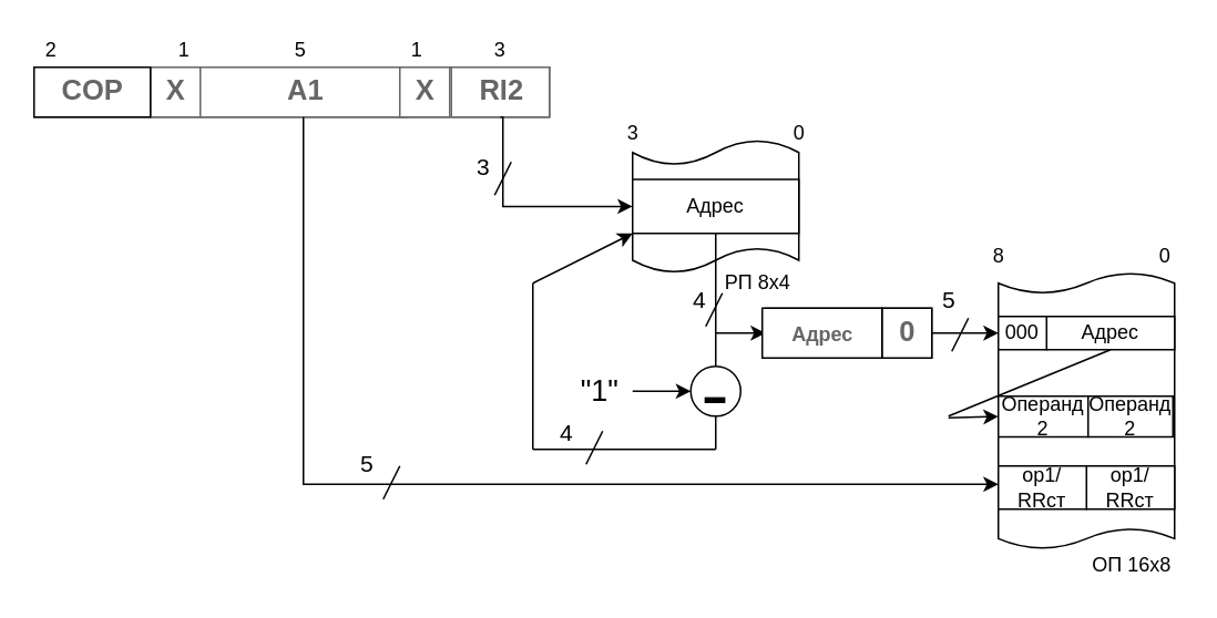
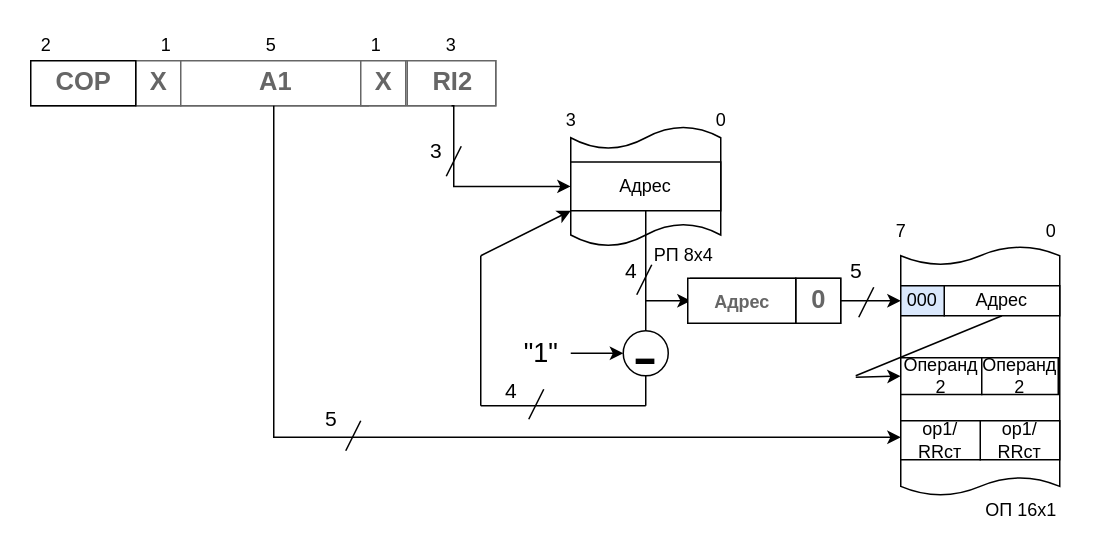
  <mxCell id="0" />
  <mxCell id="1" parent="0" />
  <mxCell id="2" value="A" style="strokeWidth=1;shadow=0;dashed=0;align=center;html=1;rSize=10;fillColor=#ffffff;strokeColor=#666666;" parent="1" vertex="1"><mxGeometry x="20" y="40" width="310" height="30" as="geometry" /></mxCell>
  <mxCell id="3" value="X" style="strokeColor=inherit;fillColor=inherit;gradientColor=inherit;strokeWidth=1;shadow=0;dashed=0;align=center;html=1;shape=mxgraph.mockup.rrect;rSize=0;fontSize=17;fontColor=#666666;fontStyle=1;resizeHeight=1;" parent="2" vertex="1"><mxGeometry width="30" height="30" relative="1" as="geometry"><mxPoint x="70" as="offset" /></mxGeometry></mxCell>
  <mxCell id="4" value="A1" style="strokeColor=inherit;fillColor=inherit;gradientColor=inherit;strokeWidth=1;shadow=0;dashed=0;align=center;html=1;shape=mxgraph.mockup.rrect;rSize=0;fontSize=17;fontColor=#666666;fontStyle=1;resizeHeight=1;" parent="2" vertex="1"><mxGeometry width="125" height="30" relative="1" as="geometry"><mxPoint x="100" as="offset" /></mxGeometry></mxCell>
  <mxCell id="5" value="RI2" style="strokeColor=inherit;fillColor=inherit;gradientColor=inherit;strokeWidth=1;shadow=0;dashed=0;align=center;html=1;rSize=10;fontSize=17;fontColor=#666666;fontStyle=1;resizeHeight=1;" parent="2" vertex="1"><mxGeometry x="1" width="59" height="30" relative="1" as="geometry"><mxPoint x="-59" as="offset" /></mxGeometry></mxCell>
  <mxCell id="6" value="&lt;p&gt;COP&lt;/p&gt;" style="strokeWidth=1;shadow=0;dashed=0;align=center;html=1;rSize=10;fontSize=17;fontColor=#666666;fontStyle=1;resizeHeight=1;" parent="2" vertex="1"><mxGeometry width="70" height="30" relative="1" as="geometry" /></mxCell>
  <mxCell id="7" value="X" style="strokeColor=inherit;fillColor=inherit;gradientColor=inherit;strokeWidth=1;shadow=0;dashed=0;align=center;html=1;shape=mxgraph.mockup.rrect;rSize=0;fontSize=17;fontColor=#666666;fontStyle=1;resizeHeight=1;" parent="2" vertex="1"><mxGeometry width="30" height="30" relative="1" as="geometry"><mxPoint x="220" as="offset" /></mxGeometry></mxCell>
  <mxCell id="8" value="" style="shape=tape;whiteSpace=wrap;html=1;strokeWidth=1;size=0.19" parent="1" vertex="1"><mxGeometry x="380" y="83.75" width="100" height="80" as="geometry" /></mxCell>
  <mxCell id="9" value="Адрес" style="rounded=0;whiteSpace=wrap;html=1;" parent="1" vertex="1"><mxGeometry x="380" y="107.5" width="100" height="32.5" as="geometry" /></mxCell>
  <mxCell id="10" value="" style="edgeStyle=elbowEdgeStyle;elbow=horizontal;endArrow=classic;html=1;rounded=0;entryX=0;entryY=0.5;entryDx=0;entryDy=0;exitX=0.5;exitY=1;exitDx=0;exitDy=0;" parent="1" source="5" target="9" edge="1"><mxGeometry width="50" height="50" relative="1" as="geometry"><mxPoint x="302" y="92" as="sourcePoint" /><mxPoint x="340" y="180" as="targetPoint" /><Array as="points"><mxPoint x="302" y="140" /></Array></mxGeometry></mxCell>
  <mxCell id="11" value="3" style="text;html=1;align=center;verticalAlign=middle;resizable=0;points=[];autosize=1;strokeColor=none;fillColor=none;" parent="1" vertex="1"><mxGeometry x="370" y="70" width="20" height="20" as="geometry" /></mxCell>
  <mxCell id="12" value="0" style="text;html=1;align=center;verticalAlign=middle;resizable=0;points=[];autosize=1;strokeColor=none;fillColor=none;" parent="1" vertex="1"><mxGeometry x="470" y="70" width="20" height="20" as="geometry" /></mxCell>
  <mxCell id="13" value="2" style="text;html=1;align=center;verticalAlign=middle;resizable=0;points=[];autosize=1;strokeColor=none;fillColor=none;" parent="1" vertex="1"><mxGeometry x="20" y="20" width="20" height="20" as="geometry" /></mxCell>
  <mxCell id="14" value="1" style="text;html=1;align=center;verticalAlign=middle;resizable=0;points=[];autosize=1;strokeColor=none;fillColor=none;" parent="1" vertex="1"><mxGeometry x="100" y="20" width="20" height="20" as="geometry" /></mxCell>
  <mxCell id="15" value="5" style="text;html=1;align=center;verticalAlign=middle;resizable=0;points=[];autosize=1;strokeColor=none;fillColor=none;" parent="1" vertex="1"><mxGeometry x="170" y="20" width="20" height="20" as="geometry" /></mxCell>
  <mxCell id="16" value="1" style="text;html=1;align=center;verticalAlign=middle;resizable=0;points=[];autosize=1;strokeColor=none;fillColor=none;" parent="1" vertex="1"><mxGeometry x="240" y="20" width="20" height="20" as="geometry" /></mxCell>
  <mxCell id="17" value="3" style="text;html=1;align=center;verticalAlign=middle;resizable=0;points=[];autosize=1;strokeColor=none;fillColor=none;" parent="1" vertex="1"><mxGeometry x="290" y="20" width="20" height="20" as="geometry" /></mxCell>
  <mxCell id="18" value="" style="shape=tape;whiteSpace=wrap;html=1;strokeWidth=1;size=0.075;" parent="1" vertex="1"><mxGeometry x="600" y="163.75" width="106" height="166.25" as="geometry" /></mxCell>
  <mxCell id="19" value="Адрес" style="rounded=0;whiteSpace=wrap;html=1;" parent="1" vertex="1"><mxGeometry x="629" y="190" width="77" height="20" as="geometry" /></mxCell>
  <mxCell id="20" value="Операнд 2" style="rounded=0;whiteSpace=wrap;html=1;" parent="1" vertex="1"><mxGeometry x="600" y="238" width="54" height="24.5" as="geometry" /></mxCell>
  <mxCell id="21" value="" style="edgeStyle=elbowEdgeStyle;elbow=horizontal;endArrow=classic;html=1;rounded=0;exitX=0.5;exitY=1;exitDx=0;exitDy=0;" parent="1" source="9" edge="1"><mxGeometry width="50" height="50" relative="1" as="geometry"><mxPoint x="430" y="160" as="sourcePoint" /><mxPoint x="460" y="200" as="targetPoint" /><Array as="points"><mxPoint x="430" y="208" /></Array></mxGeometry></mxCell>
  <mxCell id="22" value="РП 8x4" style="text;html=1;align=center;verticalAlign=middle;resizable=0;points=[];autosize=1;strokeColor=none;fillColor=none;" parent="1" vertex="1"><mxGeometry x="430" y="160" width="50" height="20" as="geometry" /></mxCell>
  <mxCell id="23" value="op1/&lt;br&gt;RRст" style="rounded=0;whiteSpace=wrap;html=1;" parent="1" vertex="1"><mxGeometry x="653" y="280" width="53" height="26" as="geometry" /></mxCell>
  <mxCell id="24" value="0" style="text;html=1;align=center;verticalAlign=middle;resizable=0;points=[];autosize=1;strokeColor=none;fillColor=none;" parent="1" vertex="1"><mxGeometry x="690" y="143.75" width="20" height="20" as="geometry" /></mxCell>
- <mxCell id="25" value="8" style="text;html=1;align=center;verticalAlign=middle;resizable=0;points=[];autosize=1;strokeColor=none;fillColor=none;" parent="1" vertex="1"><mxGeometry x="590" y="143.75" width="20" height="20" as="geometry" /></mxCell>
+ <mxCell id="25" value="7" style="text;html=1;align=center;verticalAlign=middle;resizable=0;points=[];autosize=1;strokeColor=none;fillColor=none;" parent="1" vertex="1"><mxGeometry x="590" y="143.75" width="20" height="20" as="geometry" /></mxCell>
  <mxCell id="26" value="" style="edgeStyle=elbowEdgeStyle;elbow=horizontal;endArrow=classic;html=1;rounded=0;" parent="1" source="4" edge="1"><mxGeometry width="50" height="50" relative="1" as="geometry"><mxPoint x="180.5" y="83.75" as="sourcePoint" /><mxPoint x="600" y="291" as="targetPoint" /><Array as="points"><mxPoint x="182" y="153.75" /></Array></mxGeometry></mxCell>
- <mxCell id="27" value="ОП 16x8" style="text;html=1;align=center;verticalAlign=middle;resizable=0;points=[];autosize=1;strokeColor=none;fillColor=none;" parent="1" vertex="1"><mxGeometry x="650" y="330" width="60" height="20" as="geometry" /></mxCell>
+ <mxCell id="27" value="ОП 16x1" style="text;html=1;align=center;verticalAlign=middle;resizable=0;points=[];autosize=1;strokeColor=none;fillColor=none;" parent="1" vertex="1"><mxGeometry x="650" y="330" width="60" height="20" as="geometry" /></mxCell>
  <mxCell id="28" value="&lt;font style=&quot;font-size: 48px;&quot; face=&quot;Verdana&quot;&gt;-&lt;/font&gt;" style="ellipse;whiteSpace=wrap;html=1;aspect=fixed;" parent="1" vertex="1"><mxGeometry x="415" y="220" width="30" height="30" as="geometry" /></mxCell>
  <mxCell id="29" value="" style="endArrow=none;html=1;rounded=0;fontFamily=Verdana;fontSize=48;exitX=0.5;exitY=0;exitDx=0;exitDy=0;" parent="1" source="28" edge="1"><mxGeometry width="50" height="50" relative="1" as="geometry"><mxPoint x="360" y="280" as="sourcePoint" /><mxPoint x="430" y="200" as="targetPoint" /></mxGeometry></mxCell>
  <mxCell id="30" value="" style="endArrow=none;html=1;rounded=0;fontFamily=Verdana;fontSize=48;entryX=0.5;entryY=1;entryDx=0;entryDy=0;" parent="1" target="28" edge="1"><mxGeometry width="50" height="50" relative="1" as="geometry"><mxPoint x="430" y="270" as="sourcePoint" /><mxPoint x="410" y="230" as="targetPoint" /></mxGeometry></mxCell>
  <mxCell id="31" value="&lt;font style=&quot;font-size: 18px;&quot;&gt;&quot;1&quot;&lt;/font&gt;" style="text;html=1;align=center;verticalAlign=middle;resizable=0;points=[];autosize=1;strokeColor=none;fillColor=none;fontSize=14;fontFamily=Helvetica;" parent="1" vertex="1"><mxGeometry x="340" y="225" width="40" height="20" as="geometry" /></mxCell>
  <mxCell id="32" value="" style="endArrow=classic;html=1;rounded=0;fontFamily=Helvetica;fontSize=18;entryX=0;entryY=0.5;entryDx=0;entryDy=0;" parent="1" target="28" edge="1"><mxGeometry width="50" height="50" relative="1" as="geometry"><mxPoint x="380" y="235" as="sourcePoint" /><mxPoint x="410" y="230" as="targetPoint" /></mxGeometry></mxCell>
  <mxCell id="33" value="" style="endArrow=none;html=1;rounded=0;fontFamily=Helvetica;fontSize=18;" parent="1" edge="1"><mxGeometry width="50" height="50" relative="1" as="geometry"><mxPoint x="320" y="270" as="sourcePoint" /><mxPoint x="430" y="270" as="targetPoint" /></mxGeometry></mxCell>
  <mxCell id="34" value="" style="endArrow=none;html=1;rounded=0;fontFamily=Helvetica;fontSize=18;" parent="1" edge="1"><mxGeometry width="50" height="50" relative="1" as="geometry"><mxPoint x="320" y="270" as="sourcePoint" /><mxPoint x="320" y="170" as="targetPoint" /></mxGeometry></mxCell>
  <mxCell id="35" value="" style="endArrow=classic;html=1;rounded=0;fontFamily=Helvetica;fontSize=18;entryX=0;entryY=1;entryDx=0;entryDy=0;" parent="1" target="9" edge="1"><mxGeometry width="50" height="50" relative="1" as="geometry"><mxPoint x="320" y="170" as="sourcePoint" /><mxPoint x="410" y="230" as="targetPoint" /></mxGeometry></mxCell>
  <mxCell id="36" value="" style="endArrow=none;html=1;rounded=0;fontFamily=Helvetica;fontSize=18;" parent="1" edge="1"><mxGeometry width="50" height="50" relative="1" as="geometry"><mxPoint x="230" y="300" as="sourcePoint" /><mxPoint x="240" y="280" as="targetPoint" /></mxGeometry></mxCell>
  <mxCell id="37" value="&lt;font style=&quot;font-size: 14px;&quot;&gt;5&lt;/font&gt;" style="text;html=1;align=center;verticalAlign=middle;resizable=0;points=[];autosize=1;strokeColor=none;fillColor=none;fontSize=18;fontFamily=Helvetica;" parent="1" vertex="1"><mxGeometry x="210" y="262.5" width="20" height="30" as="geometry" /></mxCell>
  <mxCell id="38" value="" style="endArrow=none;html=1;rounded=0;fontFamily=Helvetica;fontSize=14;entryX=0.5;entryY=1;entryDx=0;entryDy=0;" parent="1" target="19" edge="1"><mxGeometry width="50" height="50" relative="1" as="geometry"><mxPoint x="570" y="250" as="sourcePoint" /><mxPoint x="410" y="230" as="targetPoint" /></mxGeometry></mxCell>
  <mxCell id="39" value="" style="endArrow=classic;html=1;rounded=0;fontFamily=Helvetica;fontSize=14;entryX=0;entryY=0.5;entryDx=0;entryDy=0;" parent="1" target="20" edge="1"><mxGeometry width="50" height="50" relative="1" as="geometry"><mxPoint x="570" y="251" as="sourcePoint" /><mxPoint x="410" y="230" as="targetPoint" /></mxGeometry></mxCell>
  <mxCell id="40" value="" style="endArrow=none;html=1;rounded=0;fontFamily=Helvetica;fontSize=18;" parent="1" edge="1"><mxGeometry width="50" height="50" relative="1" as="geometry"><mxPoint x="297" y="117" as="sourcePoint" /><mxPoint x="307" y="97" as="targetPoint" /></mxGeometry></mxCell>
  <mxCell id="41" value="3" style="text;html=1;align=center;verticalAlign=middle;resizable=0;points=[];autosize=1;strokeColor=none;fillColor=none;fontSize=14;fontFamily=Helvetica;" parent="1" vertex="1"><mxGeometry x="280" y="90" width="20" height="20" as="geometry" /></mxCell>
  <mxCell id="42" value="" style="endArrow=none;html=1;rounded=0;fontFamily=Helvetica;fontSize=18;" parent="1" edge="1"><mxGeometry width="50" height="50" relative="1" as="geometry"><mxPoint x="352" y="279" as="sourcePoint" /><mxPoint x="362" y="259" as="targetPoint" /></mxGeometry></mxCell>
  <mxCell id="43" value="4" style="text;html=1;align=center;verticalAlign=middle;resizable=0;points=[];autosize=1;strokeColor=none;fillColor=none;fontSize=14;fontFamily=Helvetica;" parent="1" vertex="1"><mxGeometry x="330" y="250" width="20" height="20" as="geometry" /></mxCell>
  <mxCell id="44" value="" style="endArrow=none;html=1;rounded=0;fontFamily=Helvetica;fontSize=18;" parent="1" edge="1"><mxGeometry width="50" height="50" relative="1" as="geometry"><mxPoint x="424" y="196" as="sourcePoint" /><mxPoint x="434" y="176" as="targetPoint" /></mxGeometry></mxCell>
  <mxCell id="45" value="4" style="text;html=1;align=center;verticalAlign=middle;resizable=0;points=[];autosize=1;strokeColor=none;fillColor=none;fontSize=14;fontFamily=Helvetica;" parent="1" vertex="1"><mxGeometry x="410" y="170" width="20" height="20" as="geometry" /></mxCell>
  <mxCell id="46" value="" style="strokeWidth=1;shadow=0;dashed=0;align=center;html=1;rSize=10;fillColor=#ffffff;strokeColor=#666666;" parent="1" vertex="1"><mxGeometry x="460" y="185" width="100" height="30" as="geometry" /></mxCell>
  <mxCell id="47" value="&lt;p&gt;0&lt;/p&gt;" style="strokeWidth=1;shadow=0;dashed=0;align=center;html=1;rSize=10;fontSize=17;fontColor=#666666;fontStyle=1;resizeHeight=1;" parent="46" vertex="1"><mxGeometry width="30" height="30" relative="1" as="geometry"><mxPoint x="70" as="offset" /></mxGeometry></mxCell>
  <mxCell id="48" value="&lt;p&gt;&lt;font style=&quot;font-size: 12px;&quot;&gt;Адрес&lt;/font&gt;&lt;/p&gt;" style="strokeWidth=1;shadow=0;dashed=0;align=center;html=1;rSize=10;fontSize=17;fontColor=#666666;fontStyle=1;resizeHeight=1;" vertex="1" parent="46"><mxGeometry width="72" height="30" relative="1" as="geometry"><mxPoint x="-2" as="offset" /></mxGeometry></mxCell>
  <mxCell id="49" value="" style="endArrow=classic;html=1;rounded=0;fontFamily=Helvetica;fontSize=14;exitX=1;exitY=0.5;exitDx=0;exitDy=0;" parent="1" source="46" edge="1"><mxGeometry width="50" height="50" relative="1" as="geometry"><mxPoint x="360" y="240" as="sourcePoint" /><mxPoint x="600" y="200" as="targetPoint" /></mxGeometry></mxCell>
  <mxCell id="50" value="" style="endArrow=none;html=1;rounded=0;fontFamily=Helvetica;fontSize=18;" parent="1" edge="1"><mxGeometry width="50" height="50" relative="1" as="geometry"><mxPoint x="572" y="211" as="sourcePoint" /><mxPoint x="582" y="191" as="targetPoint" /></mxGeometry></mxCell>
  <mxCell id="51" value="&lt;font style=&quot;font-size: 14px;&quot;&gt;5&lt;/font&gt;" style="text;html=1;align=center;verticalAlign=middle;resizable=0;points=[];autosize=1;strokeColor=none;fillColor=none;fontSize=18;fontFamily=Helvetica;" parent="1" vertex="1"><mxGeometry x="560" y="163.75" width="20" height="30" as="geometry" /></mxCell>
- <mxCell id="52" value="000" style="rounded=0;whiteSpace=wrap;html=1;" vertex="1" parent="1"><mxGeometry x="600" y="190" width="29" height="20" as="geometry" /></mxCell>
+ <mxCell id="52" value="000" style="rounded=0;whiteSpace=wrap;html=1;fillColor=#dae8fc;" vertex="1" parent="1"><mxGeometry x="600" y="190" width="29" height="20" as="geometry" /></mxCell>
  <mxCell id="53" value="op1/&lt;br&gt;RRст" style="rounded=0;whiteSpace=wrap;html=1;" vertex="1" parent="1"><mxGeometry x="600" y="280" width="53" height="26" as="geometry" /></mxCell>
  <mxCell id="54" value="Операнд 2" style="rounded=0;whiteSpace=wrap;html=1;" vertex="1" parent="1"><mxGeometry x="654" y="238" width="51" height="24.5" as="geometry" /></mxCell>
